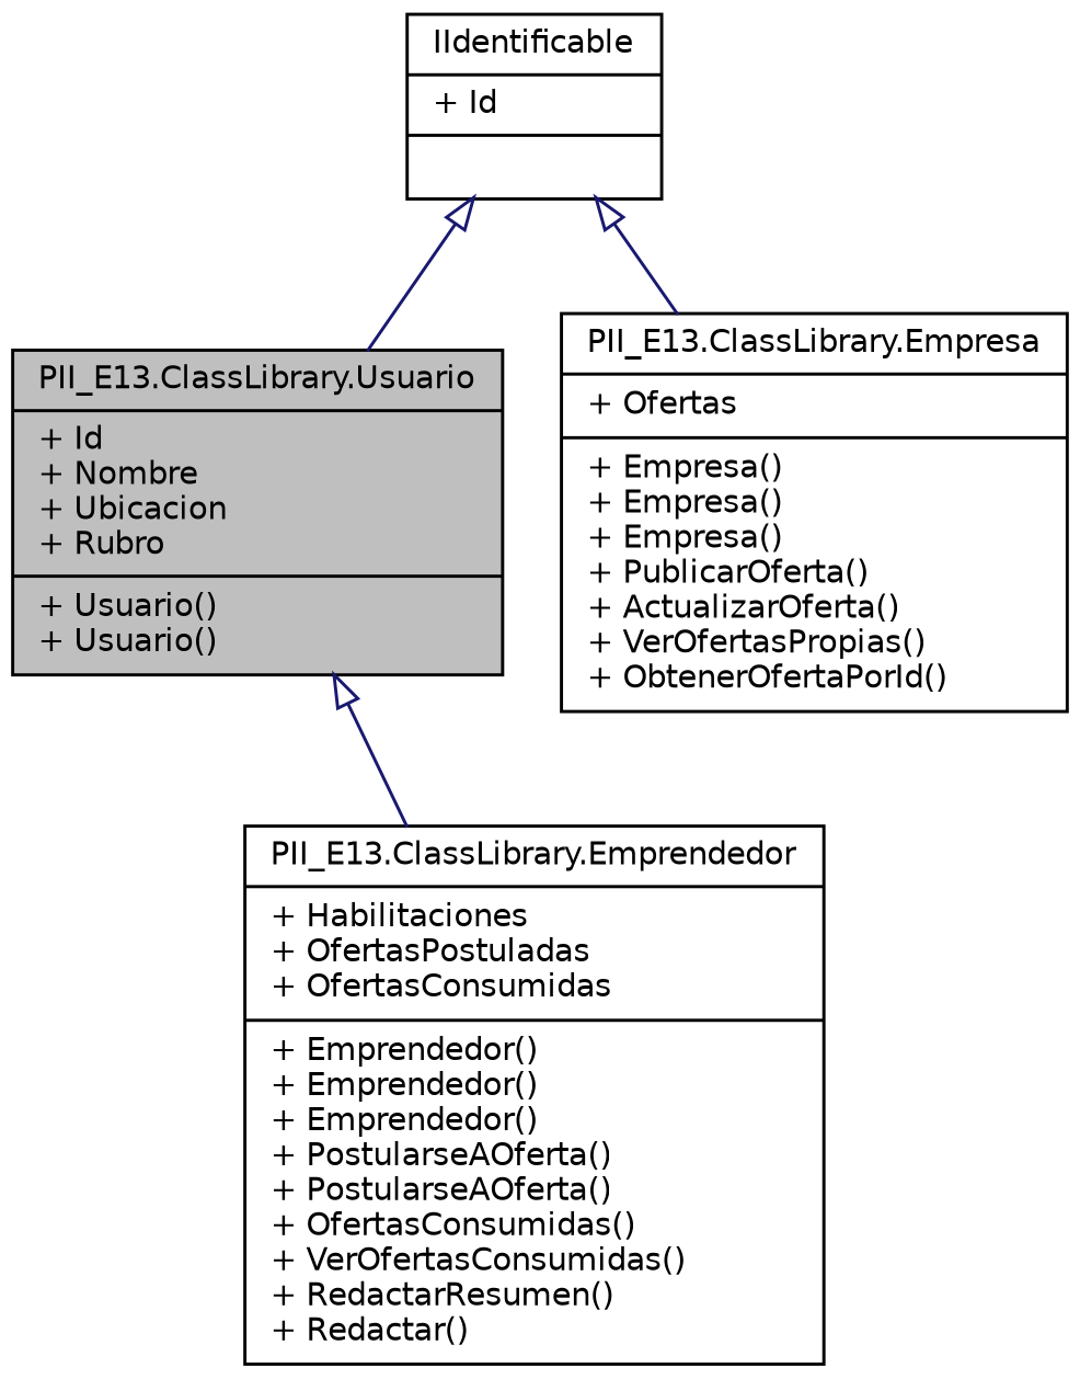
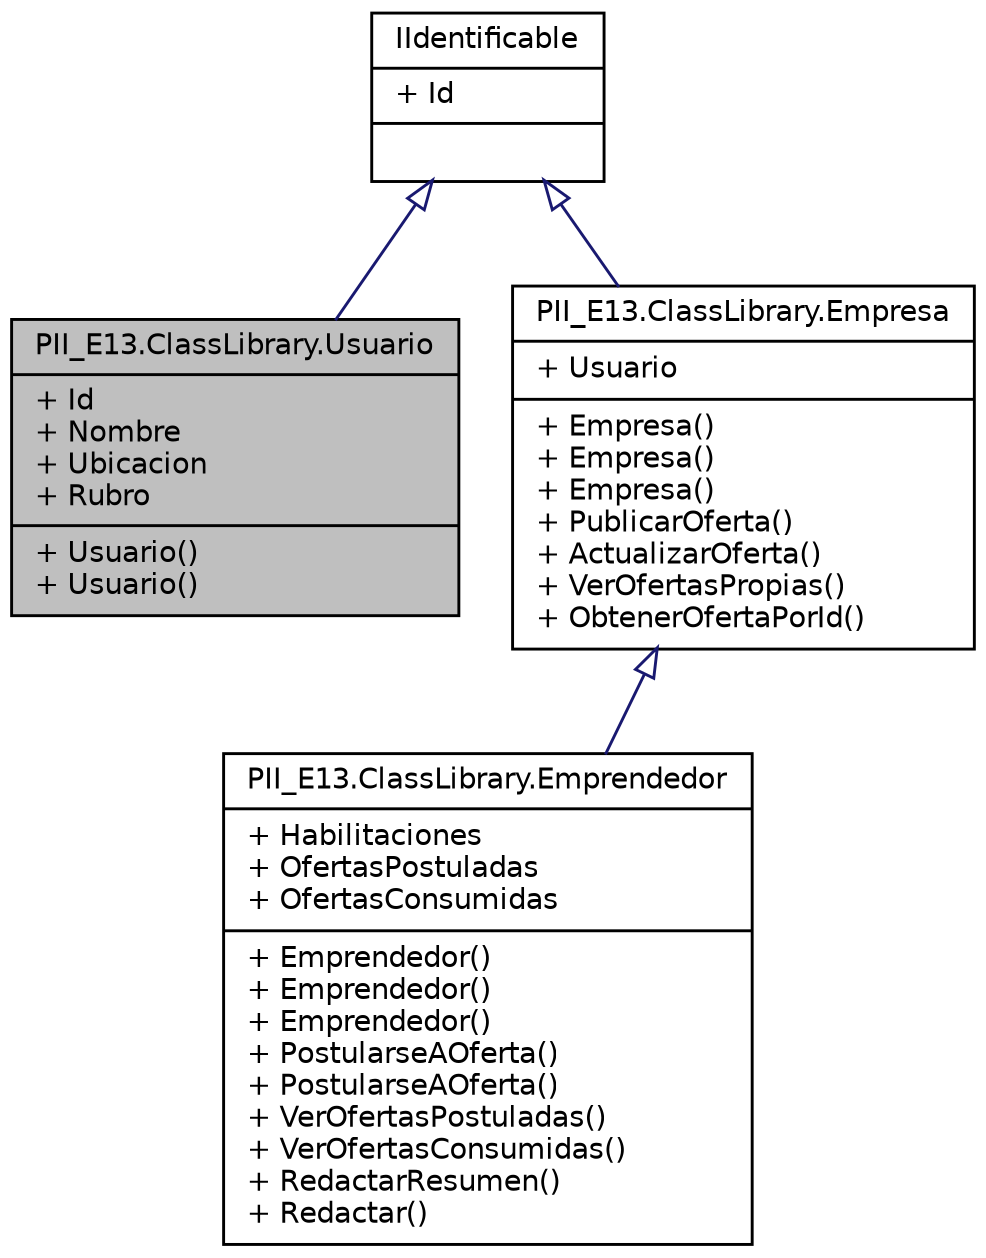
  digraph {
    node [color=black fillcolor=white fontname=Helvetica fontsize=10 shape=record style=filled]
    edge [arrowtail=onormal color=midnightblue dir=back fontname=Helvetica fontsize=10 labelfontname=Helvetica labelfontsize=10 style=solid]
    n1 [fillcolor=grey75 fontcolor=black height=0.2 label="{PII_E13.ClassLibrary.Usuario\n|+ Id\l+ Nombre\l+ Ubicacion\l+ Rubro\l|+ Usuario()\l+ Usuario()\l}" width=0.4]
-   n2 [height=0.2 label="{PII_E13.ClassLibrary.Emprendedor\n|+ Habilitaciones\l+ OfertasPostuladas\l+ OfertasConsumidas\l|+ Emprendedor()\l+ Emprendedor()\l+ Emprendedor()\l+ PostularseAOferta()\l+ PostularseAOferta()\l+ OfertasConsumidas()\l+ VerOfertasConsumidas()\l+ RedactarResumen()\l+ Redactar()\l}" width=0.4]
-   n3 [height=0.2 label="{PII_E13.ClassLibrary.Empresa\n|+ Ofertas\l|+ Empresa()\l+ Empresa()\l+ Empresa()\l+ PublicarOferta()\l+ ActualizarOferta()\l+ VerOfertasPropias()\l+ ObtenerOfertaPorId()\l}" width=0.4]
+   n2 [height=0.2 label="{PII_E13.ClassLibrary.Emprendedor\n|+ Habilitaciones\l+ OfertasPostuladas\l+ OfertasConsumidas\l|+ Emprendedor()\l+ Emprendedor()\l+ Emprendedor()\l+ PostularseAOferta()\l+ PostularseAOferta()\l+ VerOfertasPostuladas()\l+ VerOfertasConsumidas()\l+ RedactarResumen()\l+ Redactar()\l}" width=0.4]
+   n3 [height=0.2 label="{PII_E13.ClassLibrary.Empresa\n|+ Usuario\l|+ Empresa()\l+ Empresa()\l+ Empresa()\l+ PublicarOferta()\l+ ActualizarOferta()\l+ VerOfertasPropias()\l+ ObtenerOfertaPorId()\l}" width=0.4]
    n4 [height=0.2 label="{IIdentificable\n|+ Id\l|}" width=0.4]
-   n1 -> n2
+   n3 -> n2
    n4 -> n1
    n4 -> n3
  }
